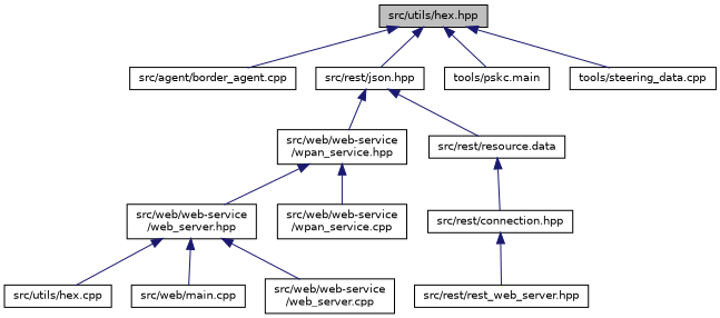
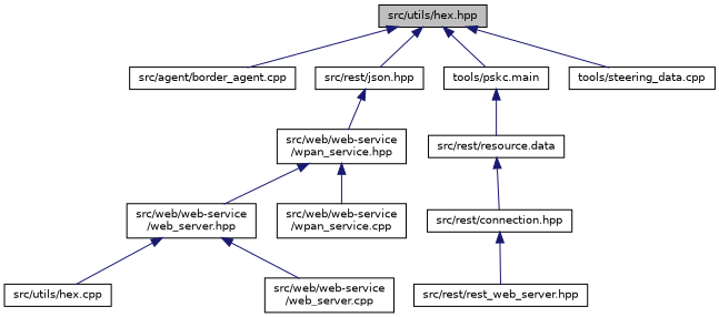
  digraph {
    node [color=black fillcolor=white fontname=Helvetica fontsize=10 shape=record style=filled]
    edge [color=midnightblue dir=back fontname=Helvetica fontsize=10 labelfontname=Helvetica labelfontsize=10 style=solid]
    n1 [fillcolor=grey75 fontcolor=black height=0.2 label="src/utils/hex.hpp" width=0.4]
    n2 [height=0.2 label="src/agent/border_agent.cpp" width=0.4]
    n3 [height=0.2 label="src/rest/json.hpp" width=0.4]
    n4 [height=0.2 label="tools/pskc.main" width=0.4]
    n5 [height=0.2 label="tools/steering_data.cpp" width=0.4]
    n6 [height=0.2 label="src/web/web-service\l/wpan_service.hpp" width=0.4]
    n7 [height=0.2 label="src/rest/resource.data" width=0.4]
    n8 [height=0.2 label="src/utils/hex.cpp" width=0.4]
    n9 [height=0.2 label="src/web/web-service\l/web_server.hpp" width=0.4]
    n10 [height=0.2 label="src/web/web-service\l/wpan_service.cpp" width=0.4]
    n11 [height=0.2 label="src/rest/connection.hpp" width=0.4]
    n12 [height=0.2 label="src/rest/rest_web_server.hpp" width=0.4]
-   n13 [height=0.2 label="src/web/main.cpp" width=0.4]
    n14 [height=0.2 label="src/web/web-service\l/web_server.cpp" width=0.4]
    n1 -> n2
    n1 -> n3
    n1 -> n4
    n1 -> n5
    n3 -> n6
-   n3 -> n7
+   n4 -> n7
    n6 -> n9
    n6 -> n10
    n7 -> n11
    n9 -> n8
-   n9 -> n13
    n9 -> n14
    n11 -> n12
  }
